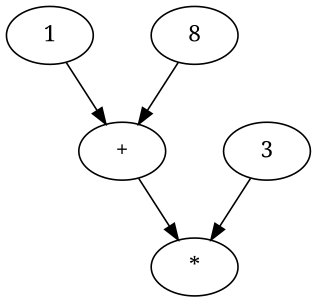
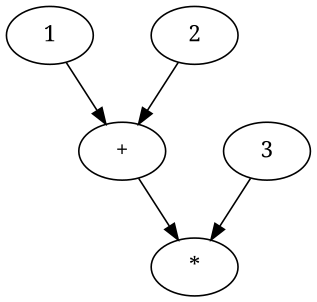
  digraph {
    nodesep=0.5
    fontname="Noto Serif"
    node [fontname="Noto Serif" shape=oval]
    edge [fontname="Noto Serif"]
    n1 [label=1]
    n2 [label="+"]
-   n3 [label=8]
+   n3 [label=2]
    n4 [label=3]
    n5 [label="*"]
    n1 -> n2
    n2 -> n5
    n3 -> n2
    n4 -> n5
  }
